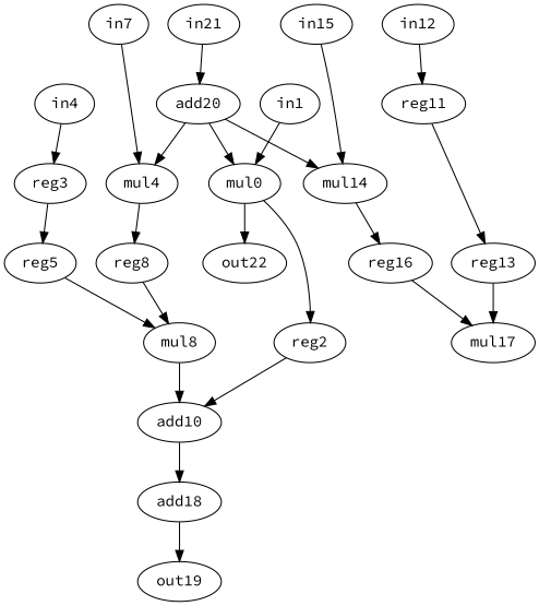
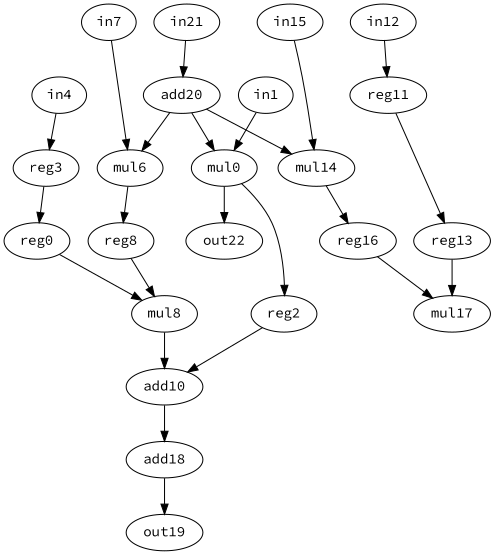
  digraph {
    fontname="Source Code Pro"
    node [fontname="Source Code Pro" op=reg]
    edge [fontname="Source Code Pro" port=0 weight=0]
    n1 [label=mul0 op=mul]
    n2 [label=reg2]
    n3 [label=out22 op=out]
    n4 [label=add10 op=add]
    n5 [label=in1 op=in]
    n6 [label=add18 op=add]
    n7 [label=out19 op=out]
    n8 [label=reg11]
    n9 [label=reg13]
    n10 [label=mul17 op=mul]
    n11 [label=in12 op=in]
    n12 [label=mul14 op=mul]
    n13 [label=reg16]
    n14 [label=in15 op=in]
    n15 [label=add20 op=addi value=2]
-   n16 [label=mul4 op=mul]
+   n16 [label=mul6 op=mul]
    n17 [label=reg8]
    n18 [label=in21 op=in]
    n19 [label=reg3]
-   n20 [label=reg5]
+   n20 [label=reg0]
    n21 [label=mul8 op=mul]
    n22 [label=in4 op=in]
    n23 [label=in7 op=in]
    n1 -> n2
    n1 -> n3 [weight=1]
    n2 -> n4 [port=1]
    n4 -> n6 [port=1 weight=2]
    n5 -> n1 [port=1 weight=2]
    n6 -> n7
    n8 -> n9
    n9 -> n10 [port=1 weight=1]
    n11 -> n8
    n12 -> n13
    n13 -> n10
    n14 -> n12 [port=1]
    n15 -> n1 [weight=2]
    n15 -> n12
    n15 -> n16
    n16 -> n17
    n17 -> n21
    n18 -> n15
    n19 -> n20
    n20 -> n21 [port=1]
    n21 -> n4 [weight=1]
    n22 -> n19
    n23 -> n16 [port=1]
  }
